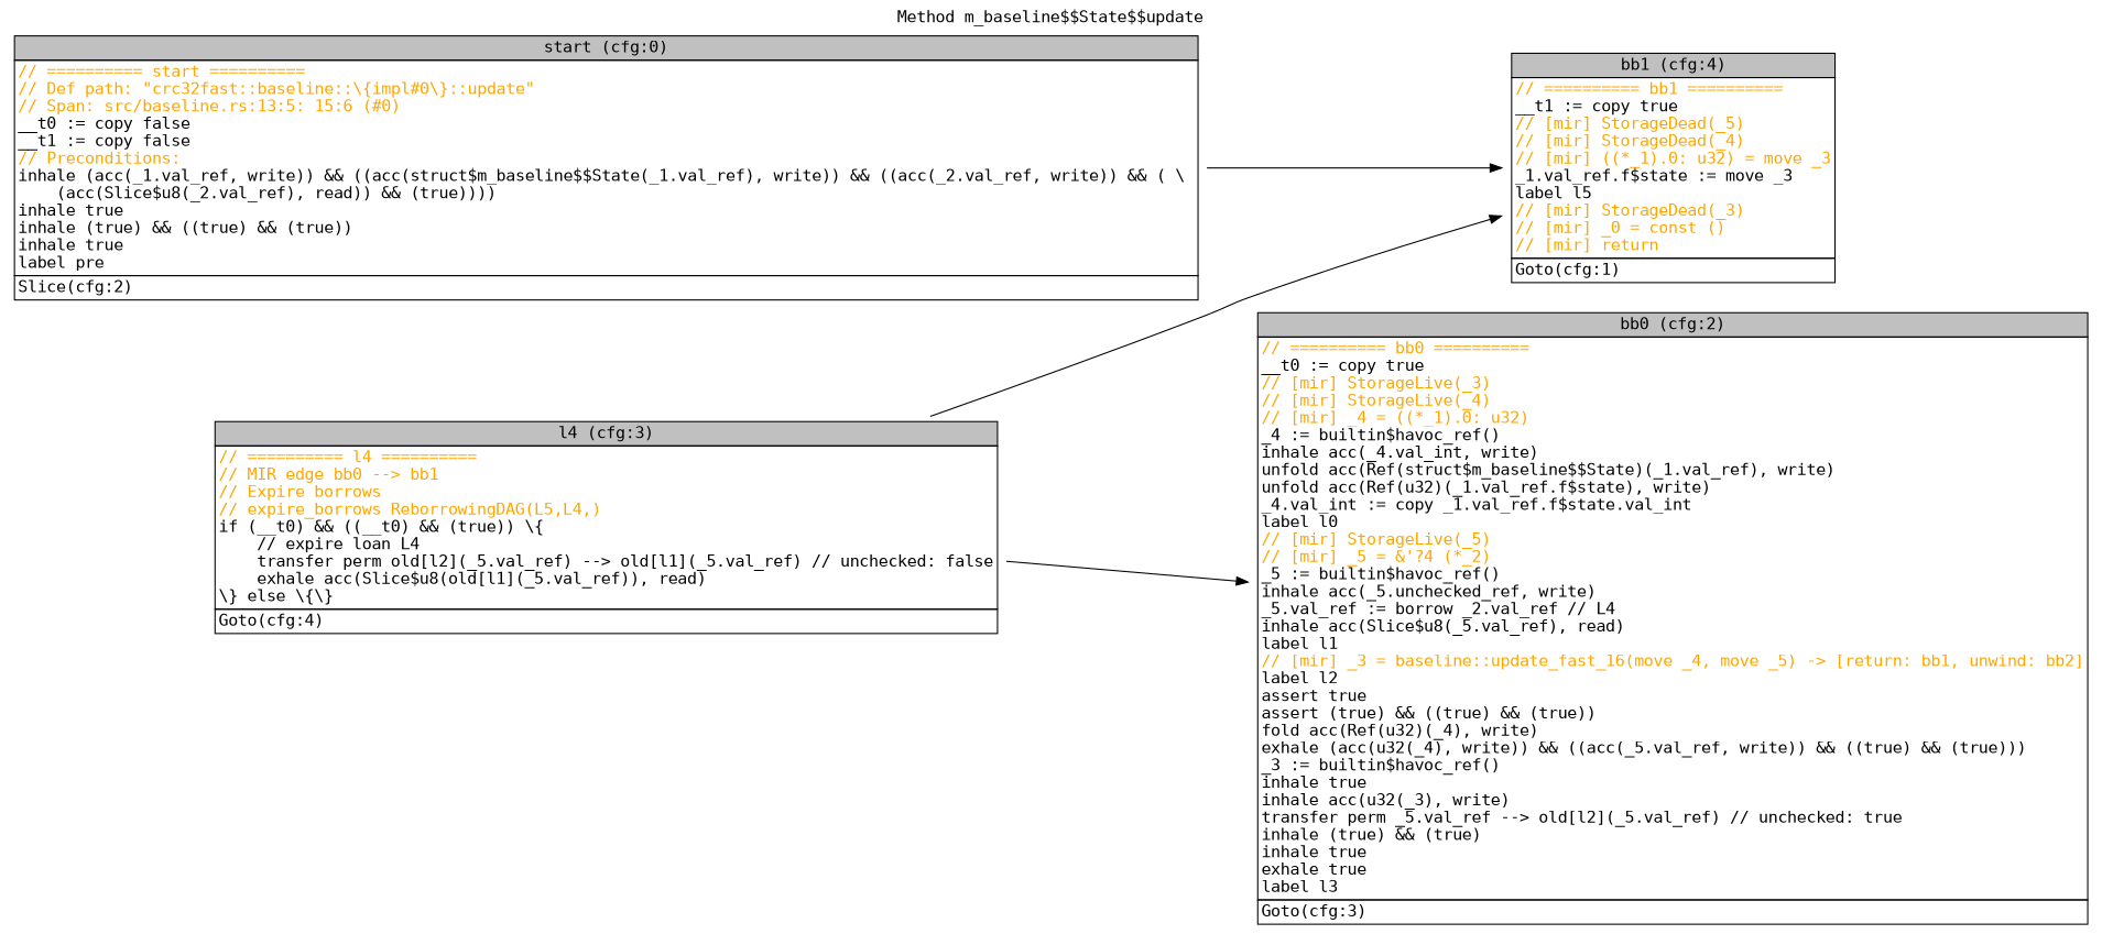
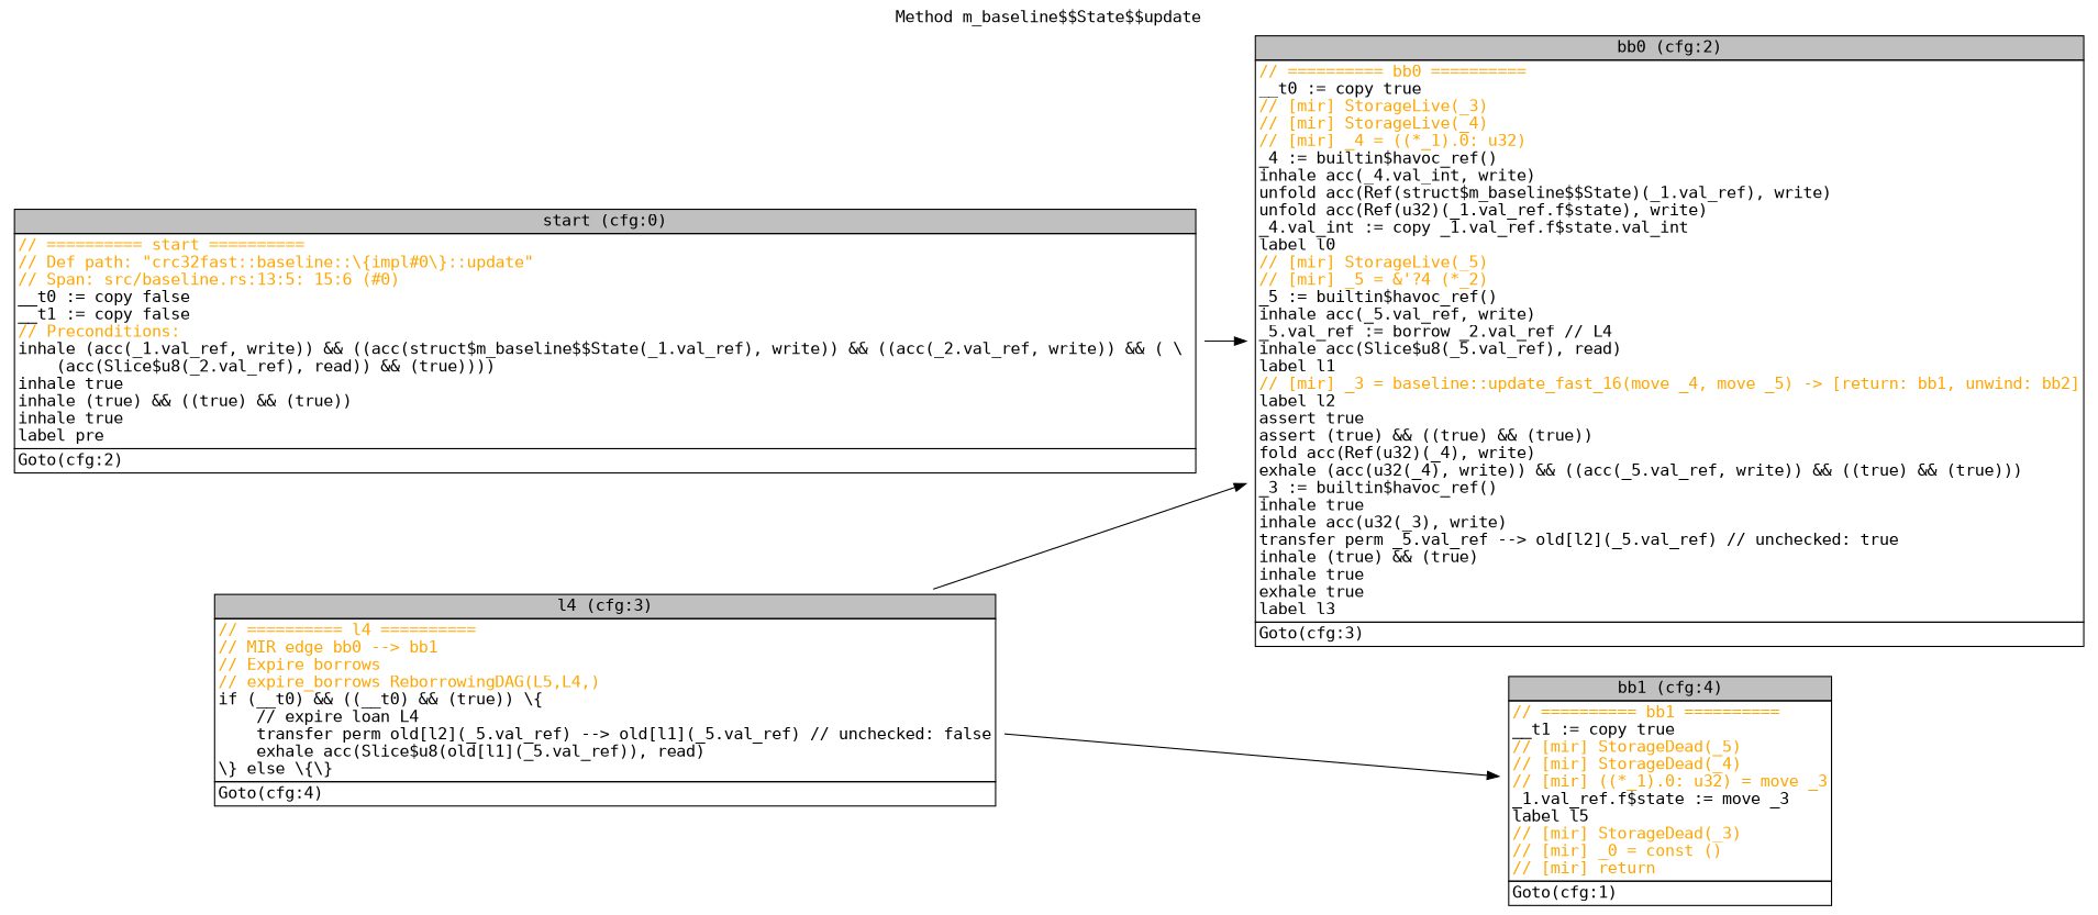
  digraph {
    fontname=monospace
    label="Method m_baseline$$State$$update"
    labelloc=t
    rankdir=LR
    node [fontname=monospace shape=none]
    edge [fontname=monospace]
-   n1 [label=<<table border="0" cellborder="1" cellspacing="0"><tr><td bgcolor="gray" align="center">start (cfg:0)</td></tr><tr><td align="left" balign="left"><font color="orange">// ========== start ==========</font><br/><font color="orange">// Def path: "crc32fast::baseline::\{impl#0\}::update"</font><br/><font color="orange">// Span: src/baseline.rs:13:5: 15:6 (#0)</font><br/>__t0 := copy false<br/>__t1 := copy false<br/><font color="orange">// Preconditions:</font><br/>inhale (acc(_1.val_ref, write)) &amp;&amp; ((acc(struct$m_baseline$$State(_1.val_ref), write)) &amp;&amp; ((acc(_2.val_ref, write)) &amp;&amp; ( \ <br/>    (acc(Slice$u8(_2.val_ref), read)) &amp;&amp; (true))))<br/>inhale true<br/>inhale (true) &amp;&amp; ((true) &amp;&amp; (true))<br/>inhale true<br/>label pre</td></tr><tr><td align="left">Slice(cfg:2)<br/></td></tr></table>>]
-   n2 [label=<<table border="0" cellborder="1" cellspacing="0"><tr><td bgcolor="gray" align="center">bb0 (cfg:2)</td></tr><tr><td align="left" balign="left"><font color="orange">// ========== bb0 ==========</font><br/>__t0 := copy true<br/><font color="orange">// [mir] StorageLive(_3)</font><br/><font color="orange">// [mir] StorageLive(_4)</font><br/><font color="orange">// [mir] _4 = ((*_1).0: u32)</font><br/>_4 := builtin$havoc_ref()<br/>inhale acc(_4.val_int, write)<br/>unfold acc(Ref(struct$m_baseline$$State)(_1.val_ref), write)<br/>unfold acc(Ref(u32)(_1.val_ref.f$state), write)<br/>_4.val_int := copy _1.val_ref.f$state.val_int<br/>label l0<br/><font color="orange">// [mir] StorageLive(_5)</font><br/><font color="orange">// [mir] _5 = &amp;'?4 (*_2)</font><br/>_5 := builtin$havoc_ref()<br/>inhale acc(_5.unchecked_ref, write)<br/>_5.val_ref := borrow _2.val_ref // L4<br/>inhale acc(Slice$u8(_5.val_ref), read)<br/>label l1<br/><font color="orange">// [mir] _3 = baseline::update_fast_16(move _4, move _5) -&gt; [return: bb1, unwind: bb2]</font><br/>label l2<br/>assert true<br/>assert (true) &amp;&amp; ((true) &amp;&amp; (true))<br/>fold acc(Ref(u32)(_4), write)<br/>exhale (acc(u32(_4), write)) &amp;&amp; ((acc(_5.val_ref, write)) &amp;&amp; ((true) &amp;&amp; (true)))<br/>_3 := builtin$havoc_ref()<br/>inhale true<br/>inhale acc(u32(_3), write)<br/>transfer perm _5.val_ref --&gt; old[l2](_5.val_ref) // unchecked: true<br/>inhale (true) &amp;&amp; (true)<br/>inhale true<br/>exhale true<br/>label l3</td></tr><tr><td align="left">Goto(cfg:3)<br/></td></tr></table>>]
+   n1 [label=<<table border="0" cellborder="1" cellspacing="0"><tr><td bgcolor="gray" align="center">start (cfg:0)</td></tr><tr><td align="left" balign="left"><font color="orange">// ========== start ==========</font><br/><font color="orange">// Def path: "crc32fast::baseline::\{impl#0\}::update"</font><br/><font color="orange">// Span: src/baseline.rs:13:5: 15:6 (#0)</font><br/>__t0 := copy false<br/>__t1 := copy false<br/><font color="orange">// Preconditions:</font><br/>inhale (acc(_1.val_ref, write)) &amp;&amp; ((acc(struct$m_baseline$$State(_1.val_ref), write)) &amp;&amp; ((acc(_2.val_ref, write)) &amp;&amp; ( \ <br/>    (acc(Slice$u8(_2.val_ref), read)) &amp;&amp; (true))))<br/>inhale true<br/>inhale (true) &amp;&amp; ((true) &amp;&amp; (true))<br/>inhale true<br/>label pre</td></tr><tr><td align="left">Goto(cfg:2)<br/></td></tr></table>>]
+   n2 [label=<<table border="0" cellborder="1" cellspacing="0"><tr><td bgcolor="gray" align="center">bb0 (cfg:2)</td></tr><tr><td align="left" balign="left"><font color="orange">// ========== bb0 ==========</font><br/>__t0 := copy true<br/><font color="orange">// [mir] StorageLive(_3)</font><br/><font color="orange">// [mir] StorageLive(_4)</font><br/><font color="orange">// [mir] _4 = ((*_1).0: u32)</font><br/>_4 := builtin$havoc_ref()<br/>inhale acc(_4.val_int, write)<br/>unfold acc(Ref(struct$m_baseline$$State)(_1.val_ref), write)<br/>unfold acc(Ref(u32)(_1.val_ref.f$state), write)<br/>_4.val_int := copy _1.val_ref.f$state.val_int<br/>label l0<br/><font color="orange">// [mir] StorageLive(_5)</font><br/><font color="orange">// [mir] _5 = &amp;'?4 (*_2)</font><br/>_5 := builtin$havoc_ref()<br/>inhale acc(_5.val_ref, write)<br/>_5.val_ref := borrow _2.val_ref // L4<br/>inhale acc(Slice$u8(_5.val_ref), read)<br/>label l1<br/><font color="orange">// [mir] _3 = baseline::update_fast_16(move _4, move _5) -&gt; [return: bb1, unwind: bb2]</font><br/>label l2<br/>assert true<br/>assert (true) &amp;&amp; ((true) &amp;&amp; (true))<br/>fold acc(Ref(u32)(_4), write)<br/>exhale (acc(u32(_4), write)) &amp;&amp; ((acc(_5.val_ref, write)) &amp;&amp; ((true) &amp;&amp; (true)))<br/>_3 := builtin$havoc_ref()<br/>inhale true<br/>inhale acc(u32(_3), write)<br/>transfer perm _5.val_ref --&gt; old[l2](_5.val_ref) // unchecked: true<br/>inhale (true) &amp;&amp; (true)<br/>inhale true<br/>exhale true<br/>label l3</td></tr><tr><td align="left">Goto(cfg:3)<br/></td></tr></table>>]
    n3 [label=<<table border="0" cellborder="1" cellspacing="0"><tr><td bgcolor="gray" align="center">l4 (cfg:3)</td></tr><tr><td align="left" balign="left"><font color="orange">// ========== l4 ==========</font><br/><font color="orange">// MIR edge bb0 --&gt; bb1</font><br/><font color="orange">// Expire borrows</font><br/><font color="orange">// expire_borrows ReborrowingDAG(L5,L4,)</font><br/>if (__t0) &amp;&amp; ((__t0) &amp;&amp; (true)) \{<br/>    // expire loan L4<br/>    transfer perm old[l2](_5.val_ref) --&gt; old[l1](_5.val_ref) // unchecked: false<br/>    exhale acc(Slice$u8(old[l1](_5.val_ref)), read)<br/>\} else \{\}</td></tr><tr><td align="left">Goto(cfg:4)<br/></td></tr></table>>]
    n4 [label=<<table border="0" cellborder="1" cellspacing="0"><tr><td bgcolor="gray" align="center">bb1 (cfg:4)</td></tr><tr><td align="left" balign="left"><font color="orange">// ========== bb1 ==========</font><br/>__t1 := copy true<br/><font color="orange">// [mir] StorageDead(_5)</font><br/><font color="orange">// [mir] StorageDead(_4)</font><br/><font color="orange">// [mir] ((*_1).0: u32) = move _3</font><br/>_1.val_ref.f$state := move _3<br/>label l5<br/><font color="orange">// [mir] StorageDead(_3)</font><br/><font color="orange">// [mir] _0 = const ()</font><br/><font color="orange">// [mir] return</font></td></tr><tr><td align="left">Goto(cfg:1)<br/></td></tr></table>>]
-   n1 -> n4
+   n1 -> n2
    n3 -> n2
    n3 -> n4
  }
